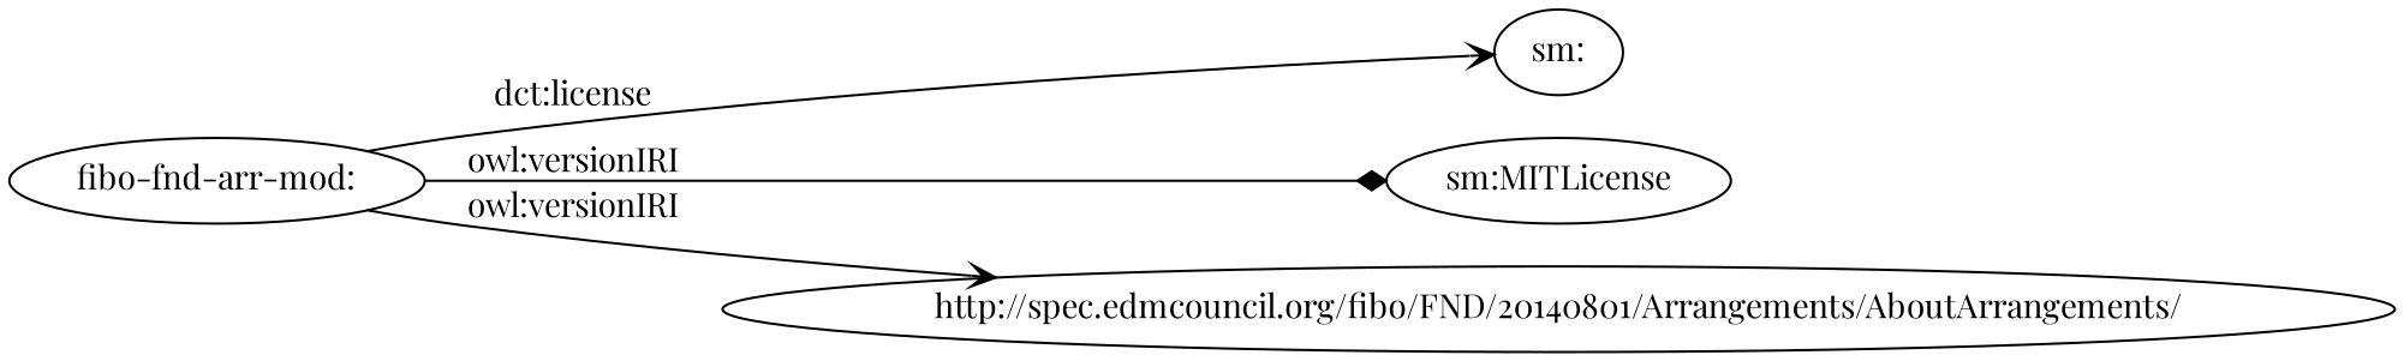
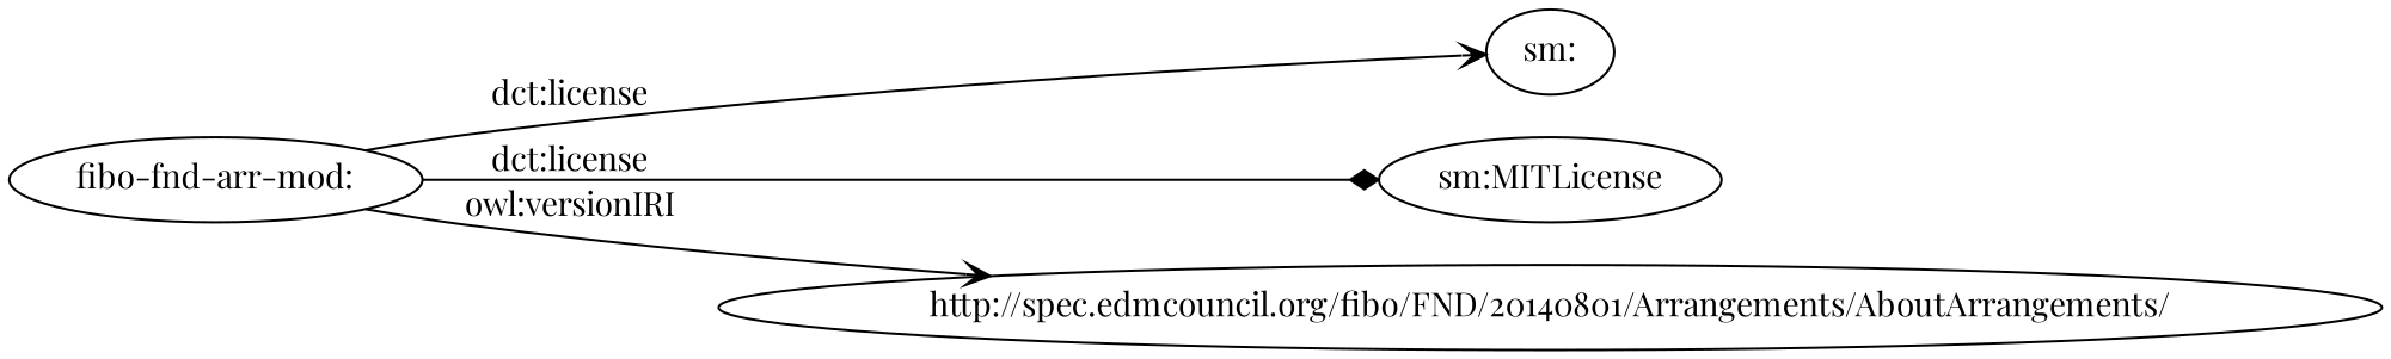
  digraph {
    fontname="Playfair Display"
    rankdir=LR
    node [fontname="Playfair Display"]
    edge [arrowhead=vee fontname="Playfair Display"]
    "fibo-fnd-arr-mod:"
    "sm:"
    "sm:MITLicense"
    "http://spec.edmcouncil.org/fibo/FND/20140801/Arrangements/AboutArrangements/"
    "fibo-fnd-arr-mod:" -> "sm:" [label="dct:license"]
-   "fibo-fnd-arr-mod:" -> "sm:MITLicense" [arrowhead=diamond label="owl:versionIRI"]
+   "fibo-fnd-arr-mod:" -> "sm:MITLicense" [arrowhead=diamond label="dct:license"]
    "fibo-fnd-arr-mod:" -> "http://spec.edmcouncil.org/fibo/FND/20140801/Arrangements/AboutArrangements/" [label="owl:versionIRI"]
  }
